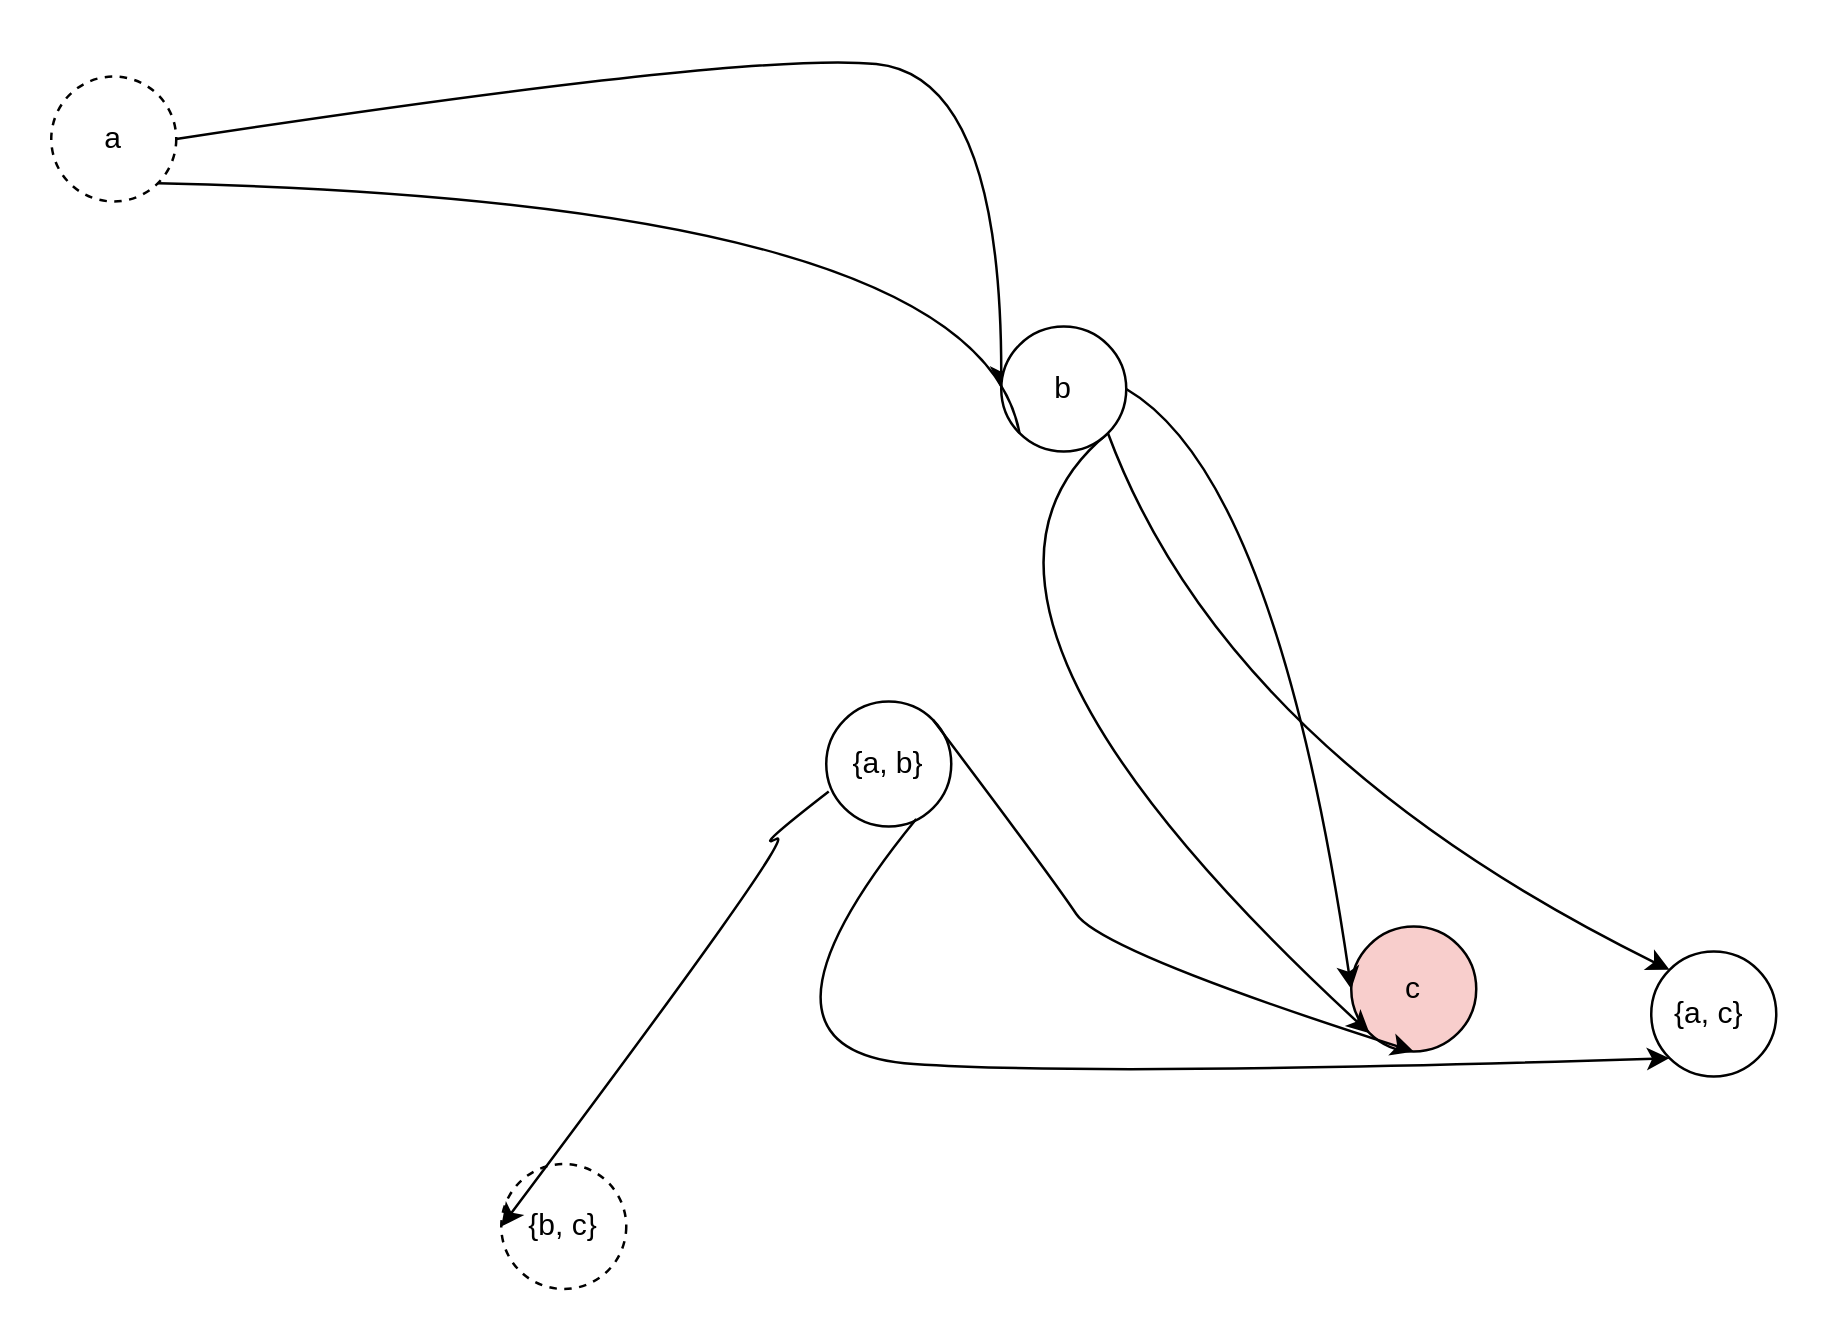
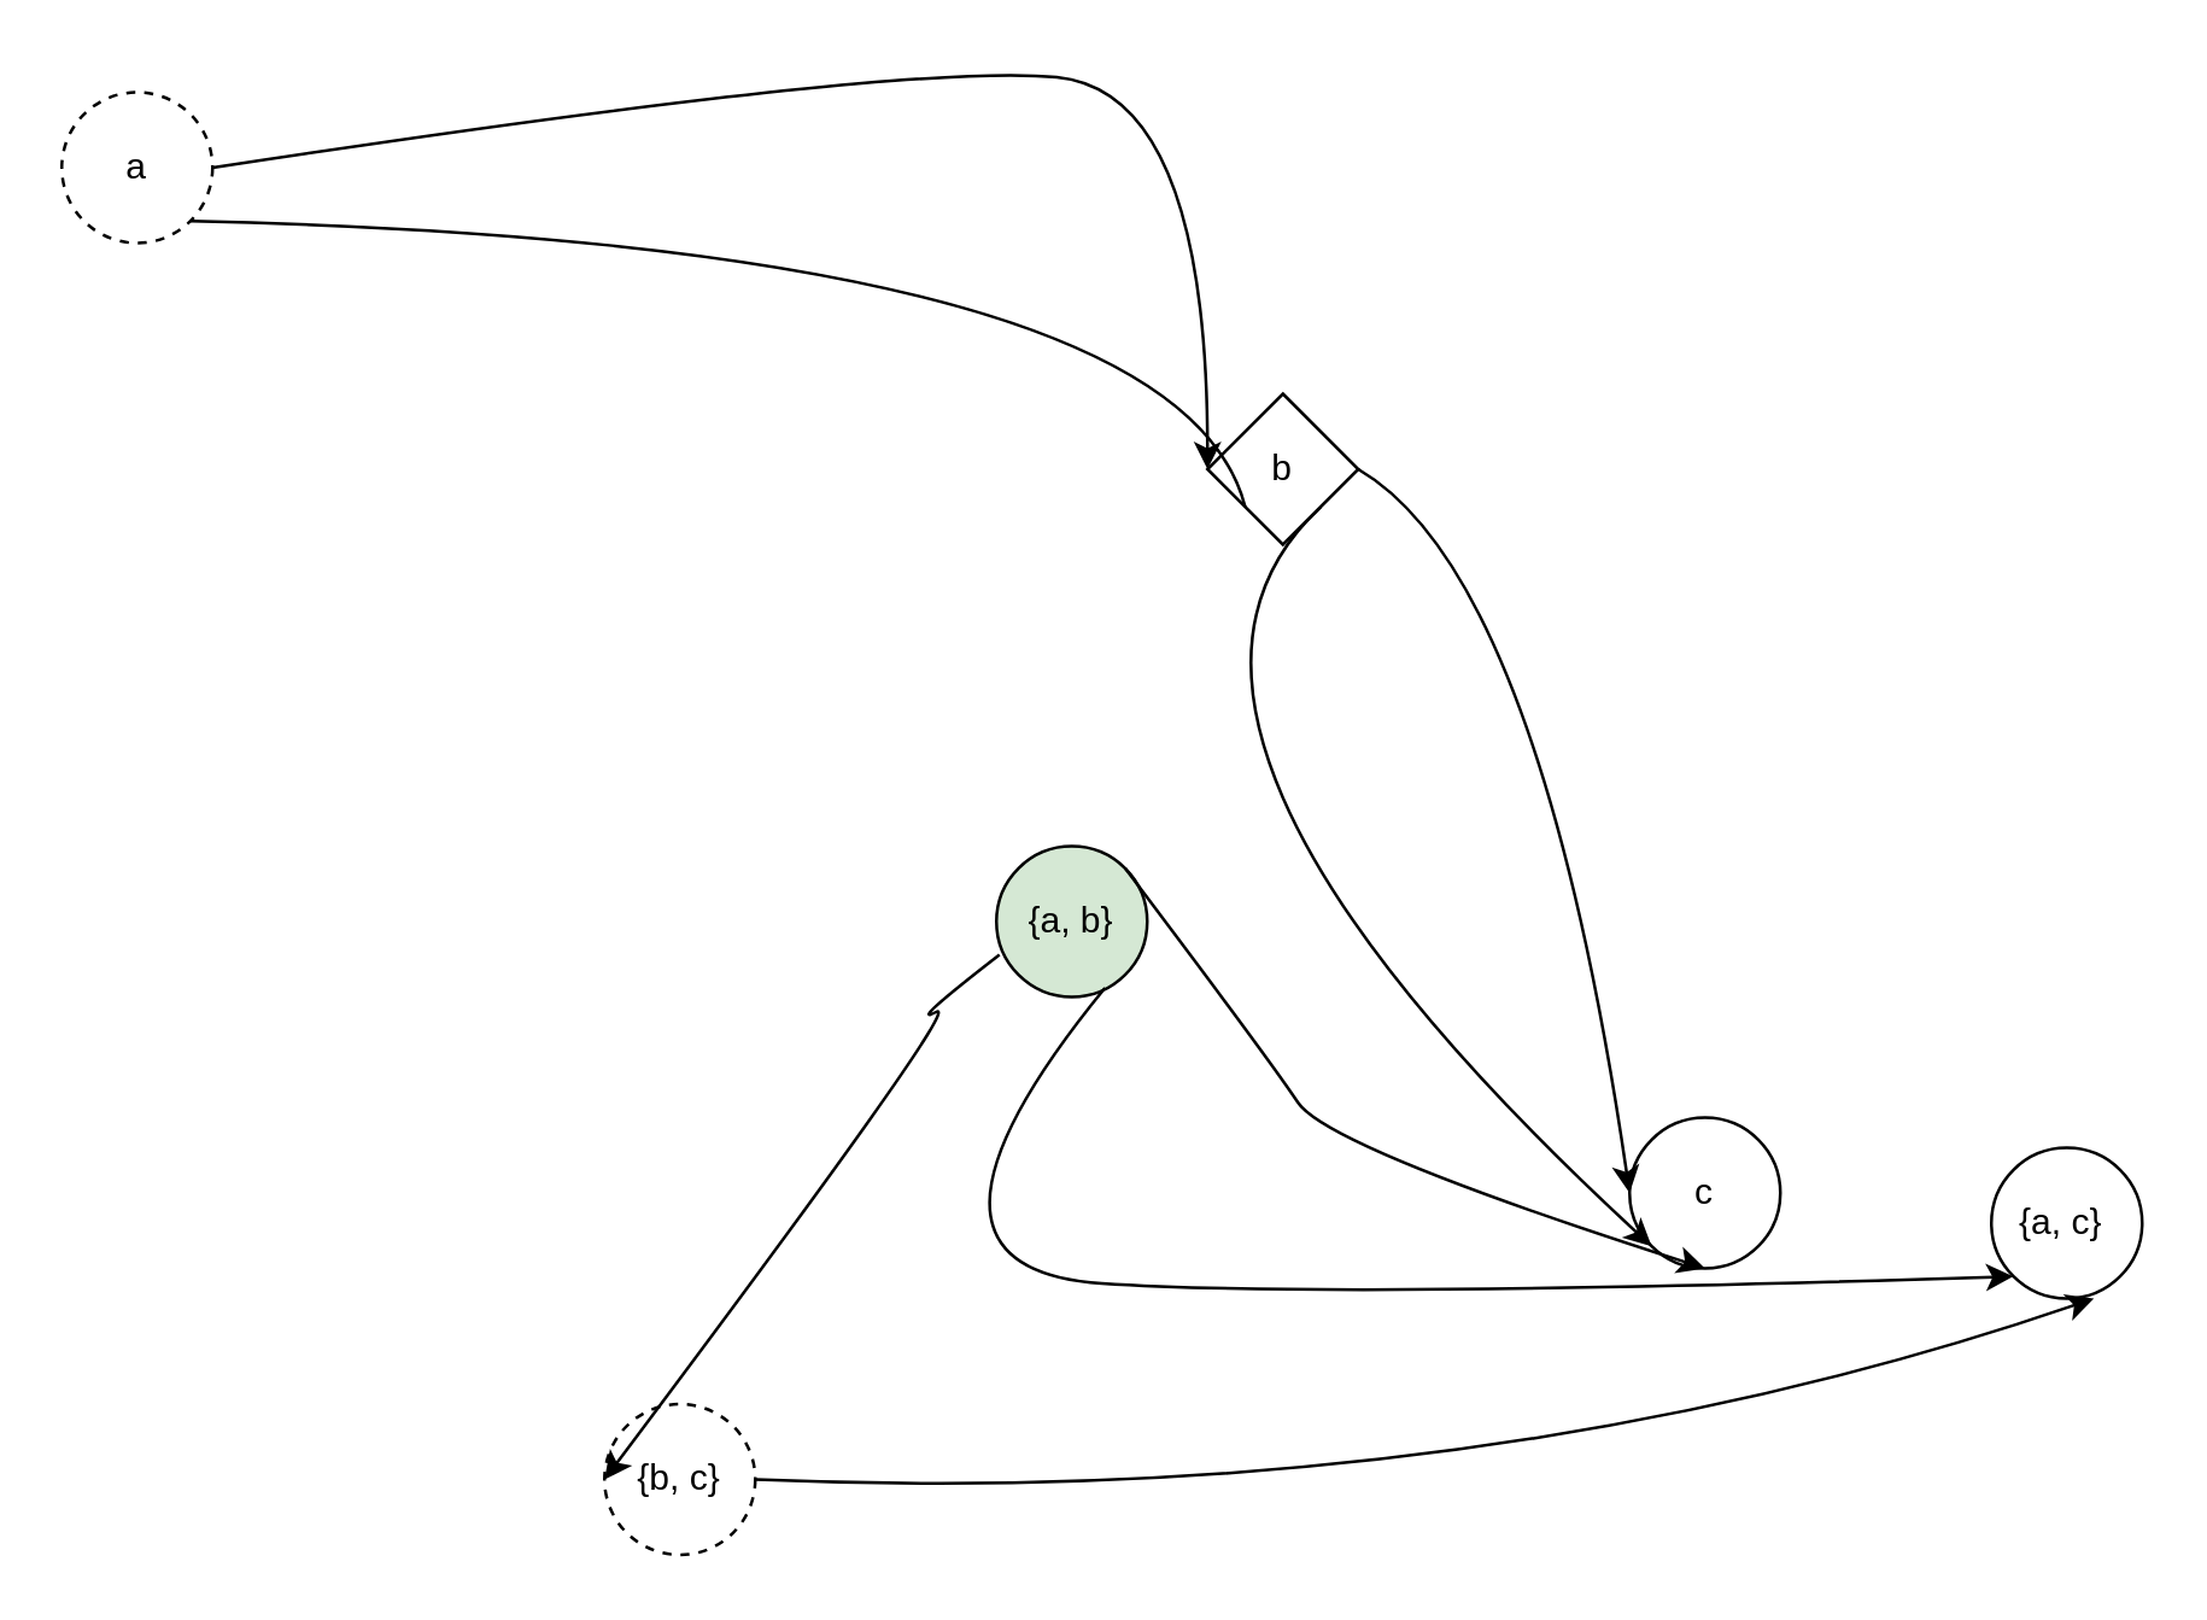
  <mxCell id="0" />
  <mxCell id="1" parent="0" />
  <mxCell id="2" value="a" style="ellipse;whiteSpace=wrap;html=1;dashed=1;" vertex="1" parent="1"><mxGeometry x="20" y="30" width="50" height="50" as="geometry" /></mxCell>
- <mxCell id="3" value="c" style="ellipse;whiteSpace=wrap;html=1;fillColor=#f8cecc;" vertex="1" parent="1"><mxGeometry x="540" y="370" width="50" height="50" as="geometry" /></mxCell>
- <mxCell id="4" value="{a, b}" style="ellipse;whiteSpace=wrap;html=1;" vertex="1" parent="1"><mxGeometry x="330" y="280" width="50" height="50" as="geometry" /></mxCell>
+ <mxCell id="3" value="c" style="ellipse;whiteSpace=wrap;html=1;" vertex="1" parent="1"><mxGeometry x="540" y="370" width="50" height="50" as="geometry" /></mxCell>
+ <mxCell id="4" value="{a, b}" style="ellipse;whiteSpace=wrap;html=1;fillColor=#d5e8d4;" vertex="1" parent="1"><mxGeometry x="330" y="280" width="50" height="50" as="geometry" /></mxCell>
  <mxCell id="5" value="{b, c}" style="ellipse;whiteSpace=wrap;html=1;dashed=1;" vertex="1" parent="1"><mxGeometry x="200" y="465" width="50" height="50" as="geometry" /></mxCell>
  <mxCell id="6" value="{a, c}&amp;nbsp;" style="ellipse;whiteSpace=wrap;html=1;" vertex="1" parent="1"><mxGeometry x="660" y="380" width="50" height="50" as="geometry" /></mxCell>
  <mxCell id="7" value="" style="curved=1;endArrow=classic;html=1;rounded=0;exitX=1;exitY=0.5;exitDx=0;exitDy=0;entryX=0;entryY=0.5;entryDx=0;entryDy=0;" edge="1" parent="1" source="2" target="15"><mxGeometry width="50" height="50" relative="1" as="geometry"><mxPoint x="360" y="220" as="sourcePoint" /><mxPoint x="360" y="270" as="targetPoint" /><Array as="points"><mxPoint x="300" y="20" /><mxPoint x="400" y="30" /></Array></mxGeometry></mxCell>
  <mxCell id="8" value="" style="curved=1;endArrow=classic;html=1;rounded=0;exitX=1;exitY=0.5;exitDx=0;exitDy=0;entryX=0;entryY=0.5;entryDx=0;entryDy=0;" edge="1" parent="1" source="15" target="3"><mxGeometry width="50" height="50" relative="1" as="geometry"><mxPoint x="530" y="280" as="sourcePoint" /><mxPoint x="580" y="230" as="targetPoint" /><Array as="points"><mxPoint x="510" y="190" /></Array></mxGeometry></mxCell>
  <mxCell id="9" value="" style="curved=1;endArrow=classic;html=1;rounded=0;exitX=1;exitY=1;exitDx=0;exitDy=0;entryX=0;entryY=1;entryDx=0;entryDy=0;startArrow=none;" edge="1" parent="1" source="15" target="3"><mxGeometry width="50" height="50" relative="1" as="geometry"><mxPoint x="380" y="300" as="sourcePoint" /><mxPoint x="430" y="250" as="targetPoint" /><Array as="points"><mxPoint x="360" y="240" /></Array></mxGeometry></mxCell>
  <mxCell id="10" value="" style="curved=1;endArrow=classic;html=1;rounded=0;exitX=0.72;exitY=0.94;exitDx=0;exitDy=0;exitPerimeter=0;entryX=0;entryY=1;entryDx=0;entryDy=0;" edge="1" parent="1" source="4" target="6"><mxGeometry width="50" height="50" relative="1" as="geometry"><mxPoint x="300" y="440" as="sourcePoint" /><mxPoint x="350" y="390" as="targetPoint" /><Array as="points"><mxPoint x="290" y="420" /><mxPoint x="440" y="430" /></Array></mxGeometry></mxCell>
  <mxCell id="11" value="" style="curved=1;endArrow=classic;html=1;rounded=0;exitX=0.02;exitY=0.72;exitDx=0;exitDy=0;entryX=0;entryY=0.5;entryDx=0;entryDy=0;exitPerimeter=0;" edge="1" parent="1" source="4" target="5"><mxGeometry width="50" height="50" relative="1" as="geometry"><mxPoint x="320" y="380" as="sourcePoint" /><mxPoint x="370" y="330" as="targetPoint" /><Array as="points"><mxPoint x="300" y="340" /><mxPoint x="320" y="330" /></Array></mxGeometry></mxCell>
+ <mxCell id="12" value="" style="curved=1;endArrow=classic;html=1;rounded=0;entryX=0.68;entryY=1;entryDx=0;entryDy=0;exitX=1;exitY=0.5;exitDx=0;exitDy=0;entryPerimeter=0;" edge="1" parent="1" source="5" target="6"><mxGeometry width="50" height="50" relative="1" as="geometry"><mxPoint x="480" y="380" as="sourcePoint" /><mxPoint x="530" y="330" as="targetPoint" /><Array as="points"><mxPoint x="490" y="500" /></Array></mxGeometry></mxCell>
  <mxCell id="13" value="" style="curved=1;endArrow=classic;html=1;rounded=0;entryX=0.5;entryY=1;entryDx=0;entryDy=0;exitX=1;exitY=0;exitDx=0;exitDy=0;" edge="1" parent="1" source="4" target="3"><mxGeometry width="50" height="50" relative="1" as="geometry"><mxPoint x="350" y="340" as="sourcePoint" /><mxPoint x="400" y="290" as="targetPoint" /><Array as="points"><mxPoint x="420" y="350" /><mxPoint x="440" y="380" /></Array></mxGeometry></mxCell>
- <mxCell id="14" value="" style="curved=1;endArrow=classic;html=1;rounded=0;exitX=1;exitY=1;exitDx=0;exitDy=0;entryX=0;entryY=0;entryDx=0;entryDy=0;" edge="1" parent="1" source="15" target="6"><mxGeometry width="50" height="50" relative="1" as="geometry"><mxPoint x="490" y="350" as="sourcePoint" /><mxPoint x="570" y="310" as="targetPoint" /><Array as="points"><mxPoint x="490" y="300" /></Array></mxGeometry></mxCell>
- <mxCell id="15" value="b" style="ellipse;whiteSpace=wrap;html=1;" vertex="1" parent="1"><mxGeometry x="400" y="130" width="50" height="50" as="geometry" /></mxCell>
+ <mxCell id="15" value="b" style="rhombus;whiteSpace=wrap;html=1;" vertex="1" parent="1"><mxGeometry x="400" y="130" width="50" height="50" as="geometry" /></mxCell>
  <mxCell id="16" value="" style="curved=1;endArrow=none;html=1;rounded=0;exitX=1;exitY=1;exitDx=0;exitDy=0;entryX=0;entryY=1;entryDx=0;entryDy=0;" edge="1" parent="1" source="2" target="15"><mxGeometry width="50" height="50" relative="1" as="geometry"><mxPoint x="62.678" y="72.678" as="sourcePoint" /><mxPoint x="597.322" y="182.678" as="targetPoint" /><Array as="points"><mxPoint x="390" y="80" /></Array></mxGeometry></mxCell>
